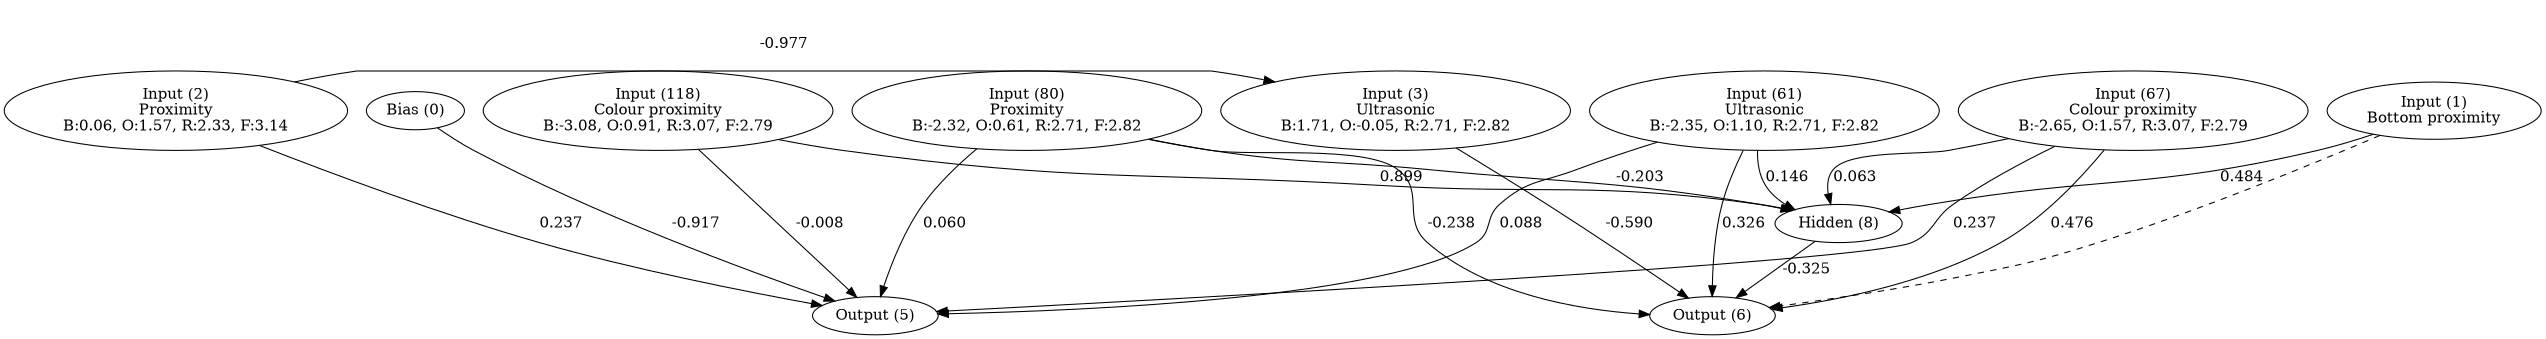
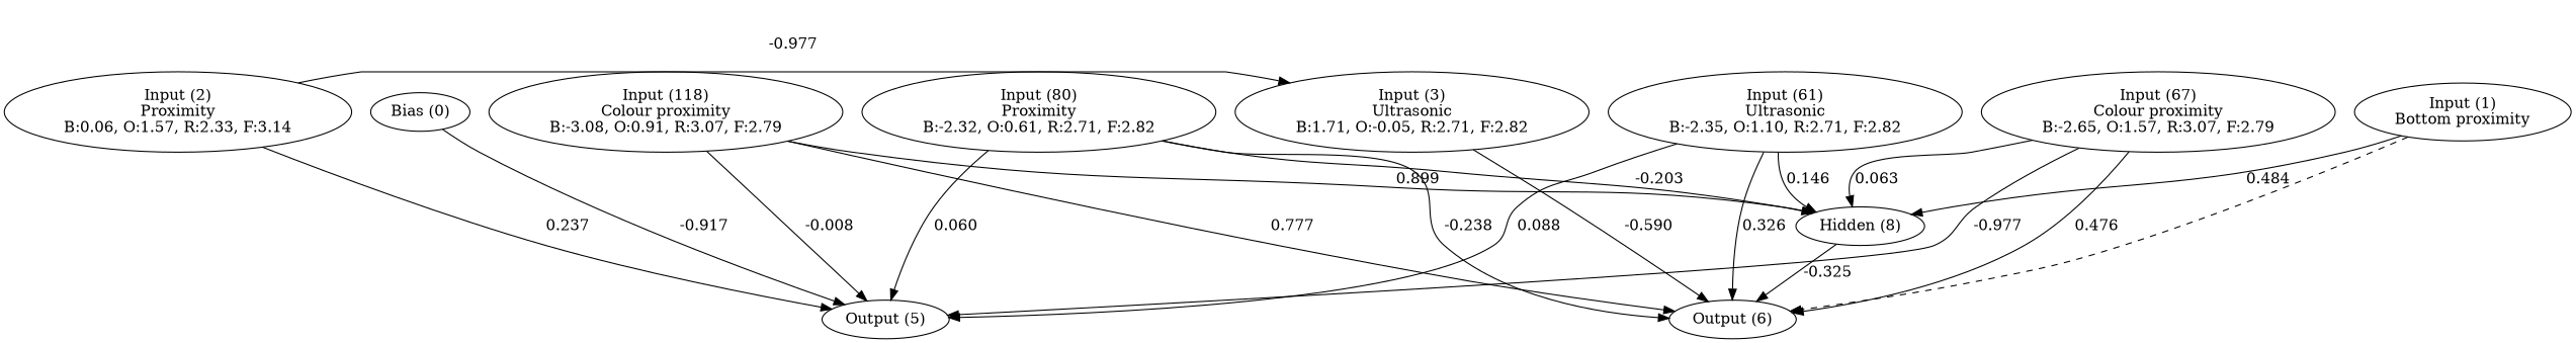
  digraph {
    n1 [label="Bias (0)"]
    n2 [label="Input (1)\nBottom proximity"]
    n3 [label="Input (2)\nProximity\nB:0.06, O:1.57, R:2.33, F:3.14"]
    n4 [label="Input (3)\nUltrasonic\nB:1.71, O:-0.05, R:2.71, F:2.82"]
    n5 [label="Input (61)\nUltrasonic\nB:-2.35, O:1.10, R:2.71, F:2.82"]
    n6 [label="Input (67)\nColour proximity\nB:-2.65, O:1.57, R:3.07, F:2.79"]
    n7 [label="Input (80)\nProximity\nB:-2.32, O:0.61, R:2.71, F:2.82"]
    n8 [label="Input (118)\nColour proximity\nB:-3.08, O:0.91, R:3.07, F:2.79"]
    n9 [label="Output (5)"]
    n10 [label="Output (6)"]
    n11 [label="Hidden (8)"]
    subgraph sub_1 {
      rank=same
      n1
      n2
      n3
      n4
      n5
      n6
      n7
      n8
    }
    subgraph sub_2 {
      rank=same
      n9
      n10
    }
    n1 -> n9 [label=-0.917]
    n2 -> n10 [style=dashed]
    n2 -> n11 [label=0.484]
    n3 -> n4 [label=-0.977]
    n3 -> n9 [label=0.237]
    n4 -> n10 [label=-0.590]
    n5 -> n9 [label=0.088]
    n5 -> n10 [label=0.326]
    n5 -> n11 [label=0.146]
-   n6 -> n9 [label=0.237]
+   n6 -> n9 [label=-0.977]
    n6 -> n10 [label=0.476]
    n6 -> n11 [label=0.063]
    n7 -> n9 [label=0.060]
    n7 -> n10 [label=-0.238]
    n7 -> n11 [label=-0.203]
    n8 -> n9 [label=-0.008]
+   n8 -> n10 [label=0.777]
    n8 -> n11 [label=0.899]
    n11 -> n10 [label=-0.325]
  }
